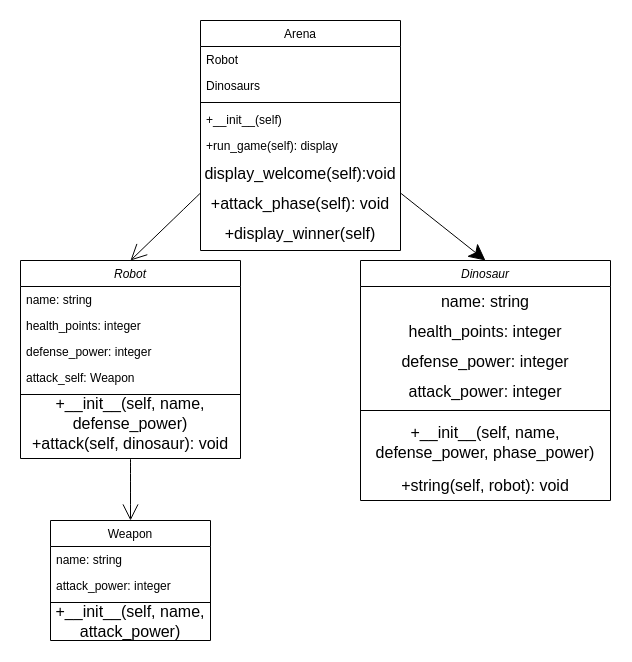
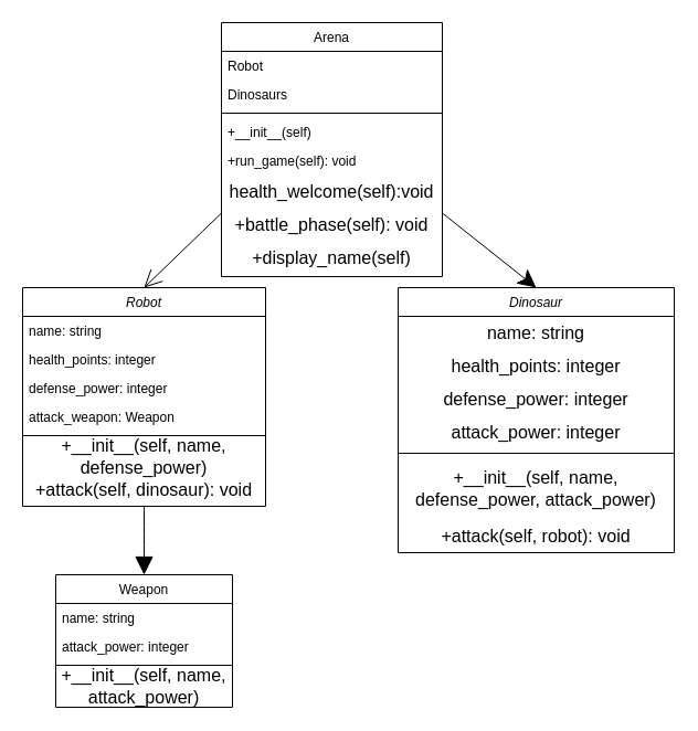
  <mxCell id="0" />
  <mxCell id="1" parent="0" />
  <mxCell id="2" value="Robot" style="swimlane;fontStyle=2;align=center;verticalAlign=top;childLayout=stackLayout;horizontal=1;startSize=26;horizontalStack=0;resizeParent=1;resizeLast=0;collapsible=1;marginBottom=0;rounded=0;shadow=0;strokeWidth=1;" parent="1" vertex="1"><mxGeometry x="20" y="260" width="220" height="198" as="geometry"><mxRectangle x="240" y="280" width="160" height="26" as="alternateBounds" /></mxGeometry></mxCell>
  <mxCell id="3" value="name: string" style="text;align=left;verticalAlign=top;spacingLeft=4;spacingRight=4;overflow=hidden;rotatable=0;points=[[0,0.5],[1,0.5]];portConstraint=eastwest;" parent="2" vertex="1"><mxGeometry y="26" width="220" height="26" as="geometry" /></mxCell>
  <mxCell id="4" value="health_points: integer" style="text;align=left;verticalAlign=top;spacingLeft=4;spacingRight=4;overflow=hidden;rotatable=0;points=[[0,0.5],[1,0.5]];portConstraint=eastwest;rounded=0;shadow=0;html=0;" parent="2" vertex="1"><mxGeometry y="52" width="220" height="26" as="geometry" /></mxCell>
  <mxCell id="5" value="defense_power: integer" style="text;align=left;verticalAlign=top;spacingLeft=4;spacingRight=4;overflow=hidden;rotatable=0;points=[[0,0.5],[1,0.5]];portConstraint=eastwest;rounded=0;shadow=0;html=0;" parent="2" vertex="1"><mxGeometry y="78" width="220" height="26" as="geometry" /></mxCell>
- <mxCell id="6" value="attack_self: Weapon" style="text;align=left;verticalAlign=top;spacingLeft=4;spacingRight=4;overflow=hidden;rotatable=0;points=[[0,0.5],[1,0.5]];portConstraint=eastwest;" parent="2" vertex="1"><mxGeometry y="104" width="220" height="26" as="geometry" /></mxCell>
+ <mxCell id="6" value="attack_weapon: Weapon" style="text;align=left;verticalAlign=top;spacingLeft=4;spacingRight=4;overflow=hidden;rotatable=0;points=[[0,0.5],[1,0.5]];portConstraint=eastwest;" parent="2" vertex="1"><mxGeometry y="104" width="220" height="26" as="geometry" /></mxCell>
  <mxCell id="7" value="" style="line;html=1;strokeWidth=1;align=left;verticalAlign=middle;spacingTop=-1;spacingLeft=3;spacingRight=3;rotatable=0;labelPosition=right;points=[];portConstraint=eastwest;" parent="2" vertex="1"><mxGeometry y="130" width="220" height="8" as="geometry" /></mxCell>
  <mxCell id="8" value="+__init__(self, name, defense_power)" style="text;strokeColor=none;fillColor=none;html=1;align=center;verticalAlign=middle;whiteSpace=wrap;rounded=0;fontSize=16;" vertex="1" parent="2"><mxGeometry y="138" width="220" height="30" as="geometry" /></mxCell>
  <mxCell id="9" value="+attack(self, dinosaur): void" style="text;strokeColor=none;fillColor=none;html=1;align=center;verticalAlign=middle;whiteSpace=wrap;rounded=0;fontSize=16;" vertex="1" parent="2"><mxGeometry y="168" width="220" height="30" as="geometry" /></mxCell>
  <mxCell id="10" value="Weapon" style="swimlane;fontStyle=0;align=center;verticalAlign=top;childLayout=stackLayout;horizontal=1;startSize=26;horizontalStack=0;resizeParent=1;resizeLast=0;collapsible=1;marginBottom=0;rounded=0;shadow=0;strokeWidth=1;" parent="1" vertex="1"><mxGeometry x="50" y="520" width="160" height="120" as="geometry"><mxRectangle x="130" y="380" width="160" height="26" as="alternateBounds" /></mxGeometry></mxCell>
  <mxCell id="11" value="name: string" style="text;align=left;verticalAlign=top;spacingLeft=4;spacingRight=4;overflow=hidden;rotatable=0;points=[[0,0.5],[1,0.5]];portConstraint=eastwest;" parent="10" vertex="1"><mxGeometry y="26" width="160" height="26" as="geometry" /></mxCell>
  <mxCell id="12" value="attack_power: integer" style="text;align=left;verticalAlign=top;spacingLeft=4;spacingRight=4;overflow=hidden;rotatable=0;points=[[0,0.5],[1,0.5]];portConstraint=eastwest;rounded=0;shadow=0;html=0;" parent="10" vertex="1"><mxGeometry y="52" width="160" height="26" as="geometry" /></mxCell>
  <mxCell id="13" value="" style="line;html=1;strokeWidth=1;align=left;verticalAlign=middle;spacingTop=-1;spacingLeft=3;spacingRight=3;rotatable=0;labelPosition=right;points=[];portConstraint=eastwest;" parent="10" vertex="1"><mxGeometry y="78" width="160" height="8" as="geometry" /></mxCell>
  <mxCell id="14" value="+__init__(self, name, attack_power)" style="text;strokeColor=none;fillColor=none;html=1;align=center;verticalAlign=middle;whiteSpace=wrap;rounded=0;fontSize=16;" vertex="1" parent="10"><mxGeometry y="86" width="160" height="30" as="geometry" /></mxCell>
  <mxCell id="15" value="Arena" style="swimlane;fontStyle=0;align=center;verticalAlign=top;childLayout=stackLayout;horizontal=1;startSize=26;horizontalStack=0;resizeParent=1;resizeLast=0;collapsible=1;marginBottom=0;rounded=0;shadow=0;strokeWidth=1;" parent="1" vertex="1"><mxGeometry x="200" width="200" height="230" as="geometry" y="20"><mxRectangle x="550" y="140" width="160" height="26" as="alternateBounds" /></mxGeometry></mxCell>
  <mxCell id="16" value="Robot&#10;" style="text;align=left;verticalAlign=top;spacingLeft=4;spacingRight=4;overflow=hidden;rotatable=0;points=[[0,0.5],[1,0.5]];portConstraint=eastwest;" parent="15" vertex="1"><mxGeometry y="26" width="200" height="26" as="geometry" /></mxCell>
  <mxCell id="17" value="Dinosaurs" style="text;align=left;verticalAlign=top;spacingLeft=4;spacingRight=4;overflow=hidden;rotatable=0;points=[[0,0.5],[1,0.5]];portConstraint=eastwest;rounded=0;shadow=0;html=0;" parent="15" vertex="1"><mxGeometry y="52" width="200" height="26" as="geometry" /></mxCell>
  <mxCell id="18" value="" style="line;html=1;strokeWidth=1;align=left;verticalAlign=middle;spacingTop=-1;spacingLeft=3;spacingRight=3;rotatable=0;labelPosition=right;points=[];portConstraint=eastwest;" parent="15" vertex="1"><mxGeometry y="78" width="200" height="8" as="geometry" /></mxCell>
  <mxCell id="19" value="+__init__(self)" style="text;align=left;verticalAlign=top;spacingLeft=4;spacingRight=4;overflow=hidden;rotatable=0;points=[[0,0.5],[1,0.5]];portConstraint=eastwest;" parent="15" vertex="1"><mxGeometry y="86" width="200" height="26" as="geometry" /></mxCell>
- <mxCell id="20" value="+run_game(self): display" style="text;align=left;verticalAlign=top;spacingLeft=4;spacingRight=4;overflow=hidden;rotatable=0;points=[[0,0.5],[1,0.5]];portConstraint=eastwest;" parent="15" vertex="1"><mxGeometry y="112" width="200" height="26" as="geometry" /></mxCell>
- <mxCell id="21" value="display_welcome(self):void" style="text;strokeColor=none;fillColor=none;html=1;align=center;verticalAlign=middle;whiteSpace=wrap;rounded=0;fontSize=16;" vertex="1" parent="15"><mxGeometry y="138" width="200" height="30" as="geometry" /></mxCell>
- <mxCell id="22" value="+attack_phase(self): void" style="text;strokeColor=none;fillColor=none;html=1;align=center;verticalAlign=middle;whiteSpace=wrap;rounded=0;fontSize=16;" vertex="1" parent="15"><mxGeometry y="168" width="200" height="30" as="geometry" /></mxCell>
- <mxCell id="23" value="+display_winner(self)" style="text;strokeColor=none;fillColor=none;html=1;align=center;verticalAlign=middle;whiteSpace=wrap;rounded=0;fontSize=16;" vertex="1" parent="15"><mxGeometry y="198" width="200" height="30" as="geometry" /></mxCell>
+ <mxCell id="20" value="+run_game(self): void" style="text;align=left;verticalAlign=top;spacingLeft=4;spacingRight=4;overflow=hidden;rotatable=0;points=[[0,0.5],[1,0.5]];portConstraint=eastwest;" parent="15" vertex="1"><mxGeometry y="112" width="200" height="26" as="geometry" /></mxCell>
+ <mxCell id="21" value="health_welcome(self):void" style="text;strokeColor=none;fillColor=none;html=1;align=center;verticalAlign=middle;whiteSpace=wrap;rounded=0;fontSize=16;" vertex="1" parent="15"><mxGeometry y="138" width="200" height="30" as="geometry" /></mxCell>
+ <mxCell id="22" value="+battle_phase(self): void" style="text;strokeColor=none;fillColor=none;html=1;align=center;verticalAlign=middle;whiteSpace=wrap;rounded=0;fontSize=16;" vertex="1" parent="15"><mxGeometry y="168" width="200" height="30" as="geometry" /></mxCell>
+ <mxCell id="23" value="+display_name(self)" style="text;strokeColor=none;fillColor=none;html=1;align=center;verticalAlign=middle;whiteSpace=wrap;rounded=0;fontSize=16;" vertex="1" parent="15"><mxGeometry y="198" width="200" height="30" as="geometry" /></mxCell>
  <mxCell id="24" value="Dinosaur" style="swimlane;fontStyle=2;align=center;verticalAlign=top;childLayout=stackLayout;horizontal=1;startSize=26;horizontalStack=0;resizeParent=1;resizeLast=0;collapsible=1;marginBottom=0;rounded=0;shadow=0;strokeWidth=1;" vertex="1" parent="1"><mxGeometry x="360" y="260" width="250" height="240" as="geometry"><mxRectangle x="240" y="280" width="160" height="26" as="alternateBounds" /></mxGeometry></mxCell>
  <mxCell id="25" value="&lt;span style=&quot;text-align: left;&quot;&gt;name: string&lt;/span&gt;" style="text;strokeColor=none;fillColor=none;html=1;align=center;verticalAlign=middle;whiteSpace=wrap;rounded=0;fontSize=16;" vertex="1" parent="24"><mxGeometry y="26" width="250" height="30" as="geometry" /></mxCell>
  <mxCell id="26" value="&lt;span style=&quot;text-align: left;&quot;&gt;health_points: integer&lt;/span&gt;" style="text;strokeColor=none;fillColor=none;html=1;align=center;verticalAlign=middle;whiteSpace=wrap;rounded=0;fontSize=16;" vertex="1" parent="24"><mxGeometry y="56" width="250" height="30" as="geometry" /></mxCell>
  <mxCell id="27" value="&lt;span style=&quot;text-align: left;&quot;&gt;defense_power: integer&lt;/span&gt;" style="text;strokeColor=none;fillColor=none;html=1;align=center;verticalAlign=middle;whiteSpace=wrap;rounded=0;fontSize=16;" vertex="1" parent="24"><mxGeometry y="86" width="250" height="30" as="geometry" /></mxCell>
  <mxCell id="28" value="&lt;span style=&quot;text-align: left;&quot;&gt;attack_power: integer&lt;/span&gt;" style="text;strokeColor=none;fillColor=none;html=1;align=center;verticalAlign=middle;whiteSpace=wrap;rounded=0;fontSize=16;" vertex="1" parent="24"><mxGeometry y="116" width="250" height="30" as="geometry" /></mxCell>
  <mxCell id="29" value="" style="line;html=1;strokeWidth=1;align=left;verticalAlign=middle;spacingTop=-1;spacingLeft=3;spacingRight=3;rotatable=0;labelPosition=right;points=[];portConstraint=eastwest;" vertex="1" parent="24"><mxGeometry y="146" width="250" height="8" as="geometry" /></mxCell>
- <mxCell id="30" value="&lt;span style=&quot;text-align: left;&quot;&gt;+__init__(self, name, defense_power, phase_power)&lt;/span&gt;" style="text;strokeColor=none;fillColor=none;html=1;align=center;verticalAlign=middle;whiteSpace=wrap;rounded=0;fontSize=16;" vertex="1" parent="24"><mxGeometry y="154" width="250" height="56" as="geometry" /></mxCell>
- <mxCell id="31" value="+string(self, robot): void" style="text;strokeColor=none;fillColor=none;html=1;align=center;verticalAlign=middle;whiteSpace=wrap;rounded=0;fontSize=16;" vertex="1" parent="24"><mxGeometry y="210" width="250" height="30" as="geometry" /></mxCell>
+ <mxCell id="30" value="&lt;span style=&quot;text-align: left;&quot;&gt;+__init__(self, name, defense_power, attack_power)&lt;/span&gt;" style="text;strokeColor=none;fillColor=none;html=1;align=center;verticalAlign=middle;whiteSpace=wrap;rounded=0;fontSize=16;" vertex="1" parent="24"><mxGeometry y="154" width="250" height="56" as="geometry" /></mxCell>
+ <mxCell id="31" value="+attack(self, robot): void" style="text;strokeColor=none;fillColor=none;html=1;align=center;verticalAlign=middle;whiteSpace=wrap;rounded=0;fontSize=16;" vertex="1" parent="24"><mxGeometry y="210" width="250" height="30" as="geometry" /></mxCell>
  <mxCell id="32" value="" style="edgeStyle=none;orthogonalLoop=1;jettySize=auto;html=1;rounded=0;fontSize=12;endArrow=classic;startSize=14;endSize=14;sourcePerimeterSpacing=8;targetPerimeterSpacing=8;curved=1;exitX=1;exitY=0.75;exitDx=0;exitDy=0;entryX=0.5;entryY=0;entryDx=0;entryDy=0;" edge="1" parent="1" source="15" target="24"><mxGeometry width="140" relative="1" as="geometry"><mxPoint x="380" y="200" as="sourcePoint" /><mxPoint x="520" y="200" as="targetPoint" /><Array as="points" /></mxGeometry></mxCell>
  <mxCell id="33" value="" style="edgeStyle=none;orthogonalLoop=1;jettySize=auto;html=1;rounded=0;fontSize=12;endArrow=open;startSize=14;endSize=14;sourcePerimeterSpacing=8;targetPerimeterSpacing=8;curved=1;exitX=0;exitY=0.75;exitDx=0;exitDy=0;entryX=0.5;entryY=0;entryDx=0;entryDy=0;" edge="1" parent="1" source="15" target="2"><mxGeometry width="140" relative="1" as="geometry"><mxPoint x="170" y="300" as="sourcePoint" /><mxPoint x="310" y="300" as="targetPoint" /><Array as="points" /></mxGeometry></mxCell>
- <mxCell id="34" value="" style="edgeStyle=none;orthogonalLoop=1;jettySize=auto;html=1;rounded=0;fontSize=12;endArrow=open;startSize=14;endSize=14;sourcePerimeterSpacing=8;targetPerimeterSpacing=8;curved=1;exitX=0.5;exitY=1;exitDx=0;exitDy=0;entryX=0.5;entryY=0;entryDx=0;entryDy=0;" edge="1" parent="1" source="9" target="10"><mxGeometry width="140" relative="1" as="geometry"><mxPoint x="170" y="480" as="sourcePoint" /><mxPoint x="310" y="480" as="targetPoint" /><Array as="points" /></mxGeometry></mxCell>
+ <mxCell id="34" value="" style="edgeStyle=none;orthogonalLoop=1;jettySize=auto;html=1;rounded=0;fontSize=12;endArrow=block;startSize=14;endSize=14;sourcePerimeterSpacing=8;targetPerimeterSpacing=8;curved=1;exitX=0.5;exitY=1;exitDx=0;exitDy=0;entryX=0.5;entryY=0;entryDx=0;entryDy=0;" edge="1" parent="1" source="9" target="10"><mxGeometry width="140" relative="1" as="geometry"><mxPoint x="170" y="480" as="sourcePoint" /><mxPoint x="310" y="480" as="targetPoint" /><Array as="points" /></mxGeometry></mxCell>
